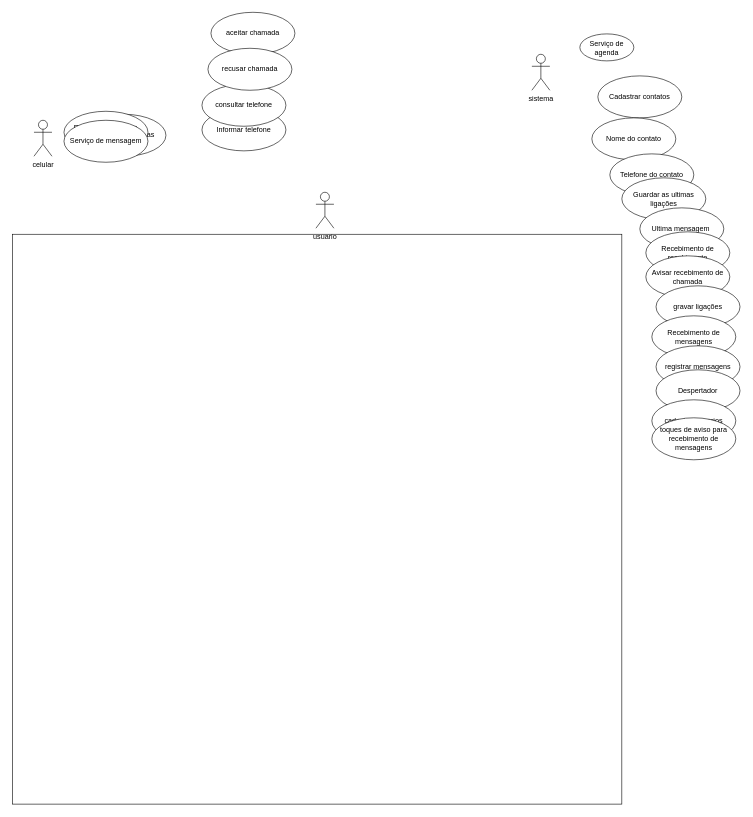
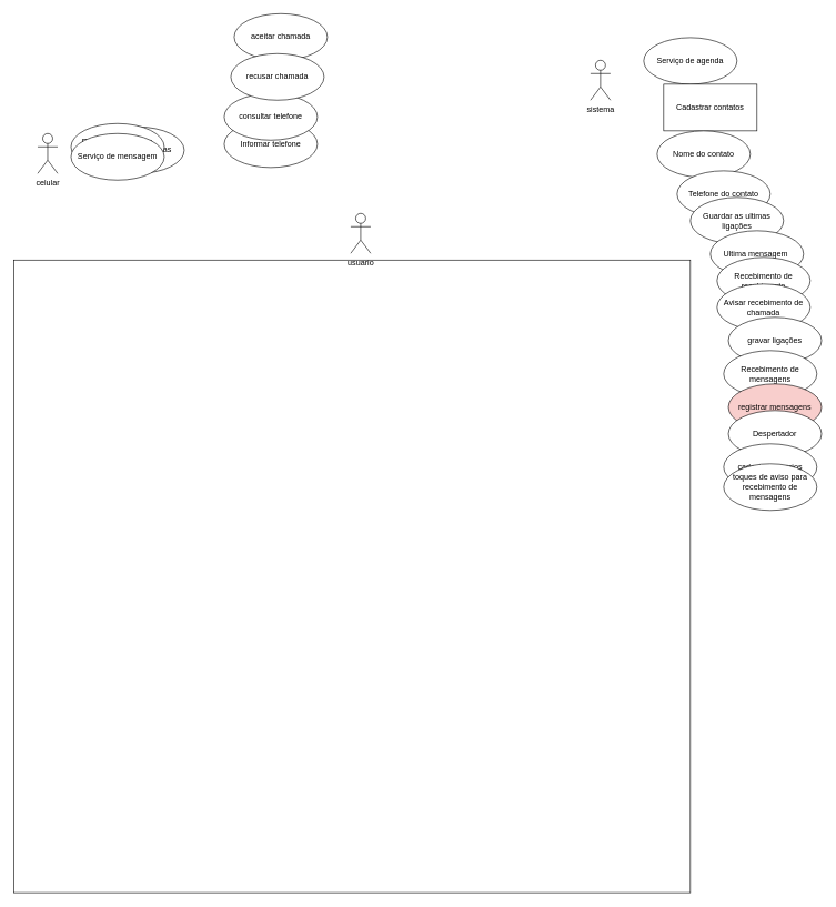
  <mxCell id="0" />
  <mxCell id="1" parent="0" />
  <mxCell id="2" value="" style="rounded=0;whiteSpace=wrap;html=1;" vertex="1" parent="1"><mxGeometry x="20" y="390" width="1016" height="950" as="geometry" /></mxCell>
  <mxCell id="3" value="Realizar&amp;nbsp;&lt;span style=&quot;background-color: initial;&quot;&gt;chamadas&lt;/span&gt;" style="ellipse;whiteSpace=wrap;html=1;" vertex="1" parent="1"><mxGeometry x="136" y="190" width="140" height="70" as="geometry" /></mxCell>
  <mxCell id="4" value="celular&lt;div&gt;&lt;br&gt;&lt;/div&gt;" style="shape=umlActor;html=1;verticalLabelPosition=bottom;verticalAlign=top;align=center;" vertex="1" parent="1"><mxGeometry x="56" y="200" width="30" height="60" as="geometry" /></mxCell>
  <mxCell id="5" value="Informar telefone" style="ellipse;whiteSpace=wrap;html=1;" vertex="1" parent="1"><mxGeometry x="336" y="181" width="140" height="70" as="geometry" /></mxCell>
  <mxCell id="6" value="Registrar as ultimas chamadas" style="ellipse;whiteSpace=wrap;html=1;" vertex="1" parent="1"><mxGeometry x="106" y="185" width="140" height="70" as="geometry" /></mxCell>
  <mxCell id="7" value="sistema" style="shape=umlActor;html=1;verticalLabelPosition=bottom;verticalAlign=top;align=center;" vertex="1" parent="1"><mxGeometry x="886" y="90" width="30" height="60" as="geometry" /></mxCell>
  <mxCell id="8" value="Serviço de mensagem" style="ellipse;whiteSpace=wrap;html=1;" vertex="1" parent="1"><mxGeometry x="106" y="200" width="140" height="70" as="geometry" /></mxCell>
  <mxCell id="9" value="usuario" style="shape=umlActor;html=1;verticalLabelPosition=bottom;verticalAlign=top;align=center;" vertex="1" parent="1"><mxGeometry x="526" y="320" width="30" height="60" as="geometry" /></mxCell>
- <mxCell id="10" value="Serviço de agenda" style="ellipse;whiteSpace=wrap;html=1;" vertex="1" parent="1"><mxGeometry x="966" y="56" width="90" height="45" as="geometry" /></mxCell>
- <mxCell id="11" value="Cadastrar contatos" style="ellipse;whiteSpace=wrap;html=1;" vertex="1" parent="1"><mxGeometry x="996" y="126" width="140" height="70" as="geometry" /></mxCell>
+ <mxCell id="10" value="Serviço de agenda" style="ellipse;whiteSpace=wrap;html=1;" vertex="1" parent="1"><mxGeometry x="966" y="56" width="140" height="70" as="geometry" /></mxCell>
+ <mxCell id="11" value="Cadastrar contatos" style="whiteSpace=wrap;html=1;rounded=0;" vertex="1" parent="1"><mxGeometry x="996" y="126" width="140" height="70" as="geometry" /></mxCell>
  <mxCell id="12" value="Nome do contato" style="ellipse;whiteSpace=wrap;html=1;" vertex="1" parent="1"><mxGeometry x="986" y="196" width="140" height="70" as="geometry" /></mxCell>
  <mxCell id="13" value="Telefone do contato" style="ellipse;whiteSpace=wrap;html=1;" vertex="1" parent="1"><mxGeometry x="1016" y="256" width="140" height="70" as="geometry" /></mxCell>
  <mxCell id="14" value="consultar telefone" style="ellipse;whiteSpace=wrap;html=1;" vertex="1" parent="1"><mxGeometry x="336" y="140" width="140" height="70" as="geometry" /></mxCell>
  <mxCell id="15" value="Guardar as ultimas ligações" style="ellipse;whiteSpace=wrap;html=1;" vertex="1" parent="1"><mxGeometry x="1036" y="296" width="140" height="70" as="geometry" /></mxCell>
  <mxCell id="16" value="Ultima mensagem&amp;nbsp;" style="ellipse;whiteSpace=wrap;html=1;" vertex="1" parent="1"><mxGeometry x="1066" y="346" width="140" height="70" as="geometry" /></mxCell>
  <mxCell id="17" value="Recebimento de recebimento" style="ellipse;whiteSpace=wrap;html=1;" vertex="1" parent="1"><mxGeometry x="1076" y="386" width="140" height="70" as="geometry" /></mxCell>
  <mxCell id="18" value="Avisar recebimento de chamada" style="ellipse;whiteSpace=wrap;html=1;" vertex="1" parent="1"><mxGeometry x="1076" y="426" width="140" height="70" as="geometry" /></mxCell>
  <mxCell id="19" value="aceitar chamada" style="ellipse;whiteSpace=wrap;html=1;" vertex="1" parent="1"><mxGeometry x="351" y="20" width="140" height="70" as="geometry" /></mxCell>
  <mxCell id="20" value="recusar chamada" style="ellipse;whiteSpace=wrap;html=1;" vertex="1" parent="1"><mxGeometry x="346" y="80" width="140" height="70" as="geometry" /></mxCell>
  <mxCell id="21" value="gravar ligações" style="ellipse;whiteSpace=wrap;html=1;" vertex="1" parent="1"><mxGeometry x="1093" y="476" width="140" height="70" as="geometry" /></mxCell>
  <mxCell id="22" value="Recebimento de mensagens" style="ellipse;whiteSpace=wrap;html=1;" vertex="1" parent="1"><mxGeometry x="1086" y="526" width="140" height="70" as="geometry" /></mxCell>
- <mxCell id="23" value="registrar mensagens" style="ellipse;whiteSpace=wrap;html=1;" vertex="1" parent="1"><mxGeometry x="1093" y="576" width="140" height="70" as="geometry" /></mxCell>
+ <mxCell id="23" value="registrar mensagens" style="ellipse;whiteSpace=wrap;html=1;fillColor=#f8cecc;" vertex="1" parent="1"><mxGeometry x="1093" y="576" width="140" height="70" as="geometry" /></mxCell>
  <mxCell id="24" value="Despertador" style="ellipse;whiteSpace=wrap;html=1;" vertex="1" parent="1"><mxGeometry x="1093" y="616" width="140" height="70" as="geometry" /></mxCell>
  <mxCell id="25" value="cadastrar horarios" style="ellipse;whiteSpace=wrap;html=1;" vertex="1" parent="1"><mxGeometry x="1086" y="666" width="140" height="70" as="geometry" /></mxCell>
  <mxCell id="26" value="toques de aviso para recebimento de mensagens" style="ellipse;whiteSpace=wrap;html=1;" vertex="1" parent="1"><mxGeometry x="1086" y="696" width="140" height="70" as="geometry" /></mxCell>
